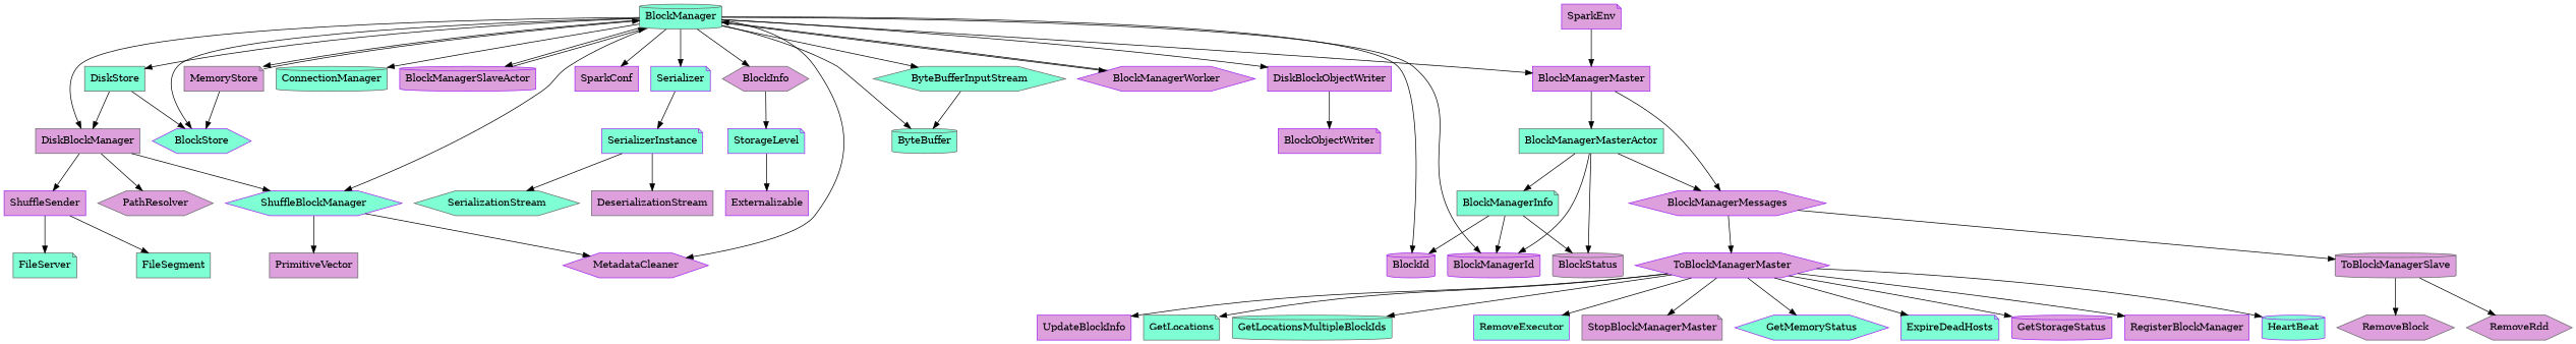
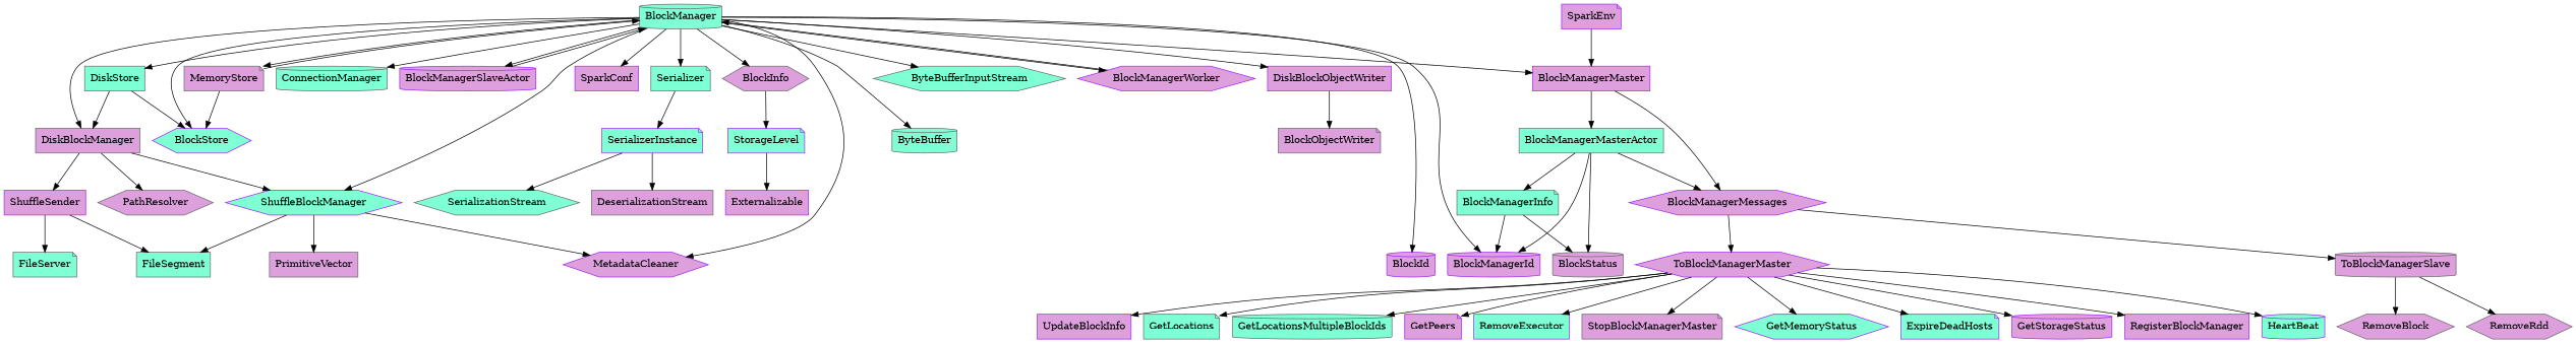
  digraph {
    ranksep=.75
    node [color=purple fillcolor=plum shape=box style=filled]
    StorageLevel [fillcolor=aquamarine shape=note]
    Externalizable
    BlockInfo [color=gray40 shape=hexagon]
    BlockManager [color=gray40 fillcolor=aquamarine shape=cylinder]
    ShuffleBlockManager [fillcolor=aquamarine shape=hexagon]
    DiskBlockManager [color=gray40]
    MemoryStore [color=gray40 shape=note]
    DiskStore [color=gray40 fillcolor=aquamarine]
    BlockStore [fillcolor=aquamarine shape=hexagon]
    ConnectionManager [color=gray40 fillcolor=aquamarine shape=cylinder]
    BlockManagerSlaveActor [shape=cylinder]
    MetadataCleaner [shape=hexagon]
-   Serializer [fillcolor=aquamarine shape=note]
+   Serializer [color=gray40 fillcolor=aquamarine shape=note]
    SparkConf
    BlockId [shape=cylinder]
    BlockManagerId [shape=cylinder]
    BlockManagerMaster
    ByteBufferInputStream [color=gray40 fillcolor=aquamarine shape=hexagon]
    ByteBuffer [color=gray40 fillcolor=aquamarine shape=cylinder]
    BlockManagerWorker [shape=hexagon]
    DiskBlockObjectWriter
    PrimitiveVector [color=gray40]
    FileSegment [color=gray40 fillcolor=aquamarine]
    PathResolver [color=gray40 shape=hexagon]
    ShuffleSender
    SerializerInstance [fillcolor=aquamarine shape=note]
    BlockManagerMasterActor [color=gray40 fillcolor=aquamarine]
    BlockManagerMessages [shape=hexagon]
-   BlockObjectWriter [shape=note]
+   BlockObjectWriter [color=gray40 shape=note]
    FileServer [color=gray40 fillcolor=aquamarine shape=note]
    SerializationStream [color=gray40 fillcolor=aquamarine shape=hexagon]
    DeserializationStream [color=gray40]
    BlockStatus [color=gray40 shape=cylinder]
    BlockManagerInfo [color=gray40 fillcolor=aquamarine shape=note]
    ToBlockManagerSlave [color=gray40 shape=cylinder]
    ToBlockManagerMaster [shape=hexagon]
    SparkEnv [shape=note]
    RemoveBlock [color=gray40 shape=hexagon]
    RemoveRdd [color=gray40 shape=hexagon]
    RegisterBlockManager
    HeartBeat [fillcolor=aquamarine shape=cylinder]
    UpdateBlockInfo
    GetLocations [color=gray40 fillcolor=aquamarine shape=note]
    GetLocationsMultipleBlockIds [color=gray40 fillcolor=aquamarine shape=cylinder]
+   GetPeers [shape=note]
    RemoveExecutor [fillcolor=aquamarine]
    StopBlockManagerMaster [color=gray40 shape=note]
    GetMemoryStatus [fillcolor=aquamarine shape=hexagon]
    ExpireDeadHosts [fillcolor=aquamarine shape=note]
    GetStorageStatus [shape=cylinder]
    StorageLevel -> Externalizable
    BlockInfo -> StorageLevel
    BlockManager -> BlockInfo
    BlockManager -> ShuffleBlockManager
    BlockManager -> DiskBlockManager
    BlockManager -> MemoryStore
    BlockManager -> DiskStore
    BlockManager -> BlockStore
    BlockManager -> ConnectionManager
    BlockManager -> BlockManagerSlaveActor
    BlockManager -> MetadataCleaner
    BlockManager -> Serializer
    BlockManager -> SparkConf
    BlockManager -> BlockId
    BlockManager -> BlockManagerId
    BlockManager -> BlockManagerMaster
    BlockManager -> ByteBufferInputStream
    BlockManager -> ByteBuffer
    BlockManager -> BlockManagerWorker
    BlockManager -> DiskBlockObjectWriter
    ShuffleBlockManager -> MetadataCleaner
    ShuffleBlockManager -> PrimitiveVector
+   ShuffleBlockManager -> FileSegment
    DiskBlockManager -> ShuffleBlockManager
    DiskBlockManager -> PathResolver
    DiskBlockManager -> ShuffleSender
    MemoryStore -> BlockManager
    MemoryStore -> BlockStore
    DiskStore -> DiskBlockManager
    DiskStore -> BlockStore
    BlockManagerSlaveActor -> BlockManager
    Serializer -> SerializerInstance
    BlockManagerMaster -> BlockManagerMasterActor
    BlockManagerMaster -> BlockManagerMessages
-   ByteBufferInputStream -> ByteBuffer
    BlockManagerWorker -> BlockManager
    DiskBlockObjectWriter -> BlockObjectWriter
    ShuffleSender -> FileSegment
    ShuffleSender -> FileServer
    SerializerInstance -> SerializationStream
    SerializerInstance -> DeserializationStream
    BlockManagerMasterActor -> BlockManagerId
    BlockManagerMasterActor -> BlockManagerMessages
    BlockManagerMasterActor -> BlockStatus
    BlockManagerMasterActor -> BlockManagerInfo
    BlockManagerMessages -> ToBlockManagerSlave
    BlockManagerMessages -> ToBlockManagerMaster
-   BlockManagerInfo -> BlockId
    BlockManagerInfo -> BlockManagerId
    BlockManagerInfo -> BlockStatus
    ToBlockManagerSlave -> RemoveBlock
    ToBlockManagerSlave -> RemoveRdd
    ToBlockManagerMaster -> RegisterBlockManager
    ToBlockManagerMaster -> HeartBeat
    ToBlockManagerMaster -> UpdateBlockInfo
    ToBlockManagerMaster -> GetLocations
    ToBlockManagerMaster -> GetLocationsMultipleBlockIds
+   ToBlockManagerMaster -> GetPeers
    ToBlockManagerMaster -> RemoveExecutor
    ToBlockManagerMaster -> StopBlockManagerMaster
    ToBlockManagerMaster -> GetMemoryStatus
    ToBlockManagerMaster -> ExpireDeadHosts
    ToBlockManagerMaster -> GetStorageStatus
    SparkEnv -> BlockManagerMaster
  }
